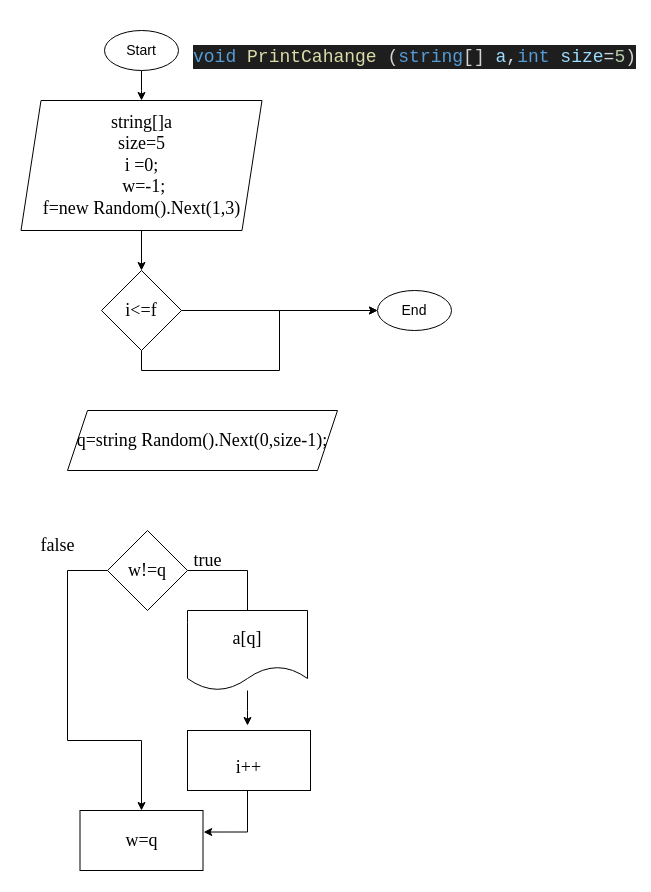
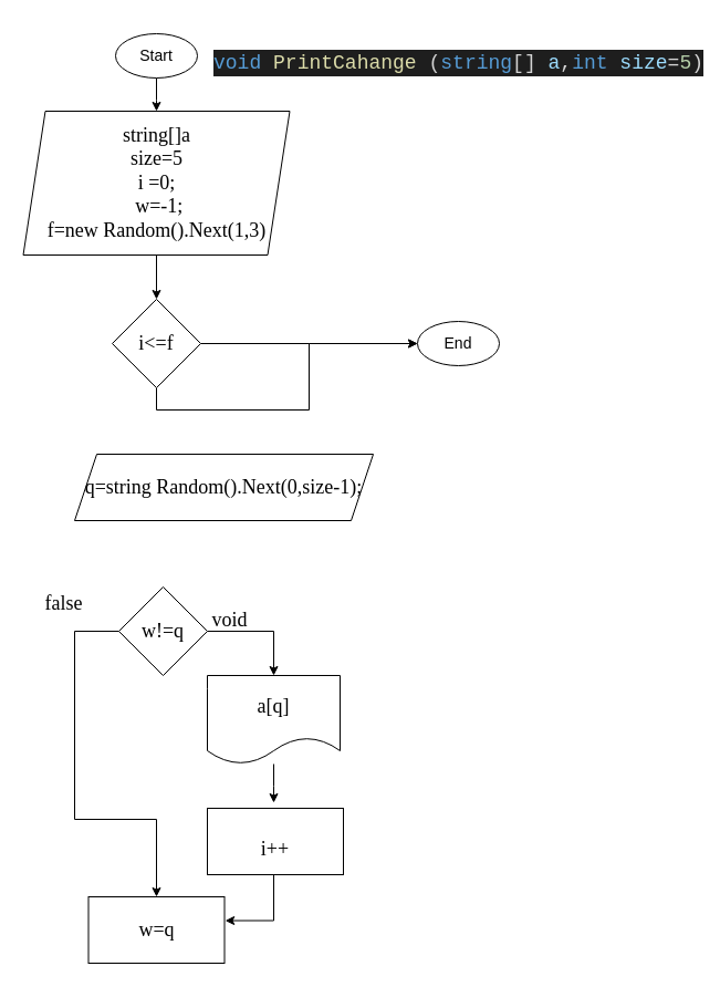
  <mxCell id="0" />
  <mxCell id="1" parent="0" />
  <mxCell id="2" style="edgeStyle=orthogonalEdgeStyle;rounded=0;orthogonalLoop=1;jettySize=auto;html=1;entryX=0.5;entryY=0;entryDx=0;entryDy=0;fontFamily=Times New Roman;fontSize=18;" parent="1" source="3" edge="1"><mxGeometry relative="1" as="geometry"><mxPoint x="141" y="100" as="targetPoint" /></mxGeometry></mxCell>
  <mxCell id="3" value="&lt;font style=&quot;font-size: 14px;&quot;&gt;Start&lt;/font&gt;" style="ellipse;whiteSpace=wrap;html=1;" parent="1" vertex="1"><mxGeometry x="104" y="30" width="74" height="40" as="geometry" /></mxCell>
  <mxCell id="4" style="edgeStyle=orthogonalEdgeStyle;rounded=0;orthogonalLoop=1;jettySize=auto;html=1;entryX=0.5;entryY=0;entryDx=0;entryDy=0;fontFamily=Times New Roman;fontSize=18;" parent="1" source="5" target="8" edge="1"><mxGeometry relative="1" as="geometry" /></mxCell>
  <mxCell id="5" value="string[]a&lt;br&gt;size=5&lt;br&gt;&lt;div&gt;i =0;&lt;/div&gt;&lt;div&gt;&amp;nbsp;w=-1;&lt;/div&gt;&lt;div&gt;f=new Random().Next(1,3)&lt;br&gt;&lt;/div&gt;" style="shape=parallelogram;perimeter=parallelogramPerimeter;whiteSpace=wrap;html=1;fixedSize=1;fontFamily=Times New Roman;fontSize=18;" parent="1" vertex="1"><mxGeometry x="20.5" y="100" width="241" height="130" as="geometry" /></mxCell>
  <mxCell id="6" style="edgeStyle=orthogonalEdgeStyle;rounded=0;orthogonalLoop=1;jettySize=auto;html=1;fontFamily=Times New Roman;fontSize=18;exitX=0.5;exitY=1;exitDx=0;exitDy=0;" parent="1" source="8" target="18" edge="1"><mxGeometry relative="1" as="geometry"><mxPoint x="147" y="370" as="targetPoint" /><mxPoint x="81" y="370" as="sourcePoint" /></mxGeometry></mxCell>
  <mxCell id="7" style="edgeStyle=orthogonalEdgeStyle;rounded=0;orthogonalLoop=1;jettySize=auto;html=1;fontFamily=Times New Roman;fontSize=18;" parent="1" source="8" edge="1"><mxGeometry relative="1" as="geometry"><mxPoint x="377" y="310" as="targetPoint" /></mxGeometry></mxCell>
  <mxCell id="8" value="i&amp;lt;=f" style="rhombus;whiteSpace=wrap;html=1;fontFamily=Times New Roman;fontSize=18;" parent="1" vertex="1"><mxGeometry x="101" y="270" width="80" height="80" as="geometry" /></mxCell>
- <mxCell id="9" style="edgeStyle=orthogonalEdgeStyle;rounded=0;orthogonalLoop=1;jettySize=auto;html=1;fontFamily=Times New Roman;fontSize=18;entryX=0.5;entryY=0;entryDx=0;entryDy=0;exitX=1;exitY=0.5;exitDx=0;exitDy=0;endArrow=none;" parent="1" source="11" target="13" edge="1"><mxGeometry relative="1" as="geometry"><mxPoint x="247" y="570" as="targetPoint" /></mxGeometry></mxCell>
+ <mxCell id="9" style="edgeStyle=orthogonalEdgeStyle;rounded=0;orthogonalLoop=1;jettySize=auto;html=1;fontFamily=Times New Roman;fontSize=18;entryX=0.5;entryY=0;entryDx=0;entryDy=0;exitX=1;exitY=0.5;exitDx=0;exitDy=0;" parent="1" source="11" target="13" edge="1"><mxGeometry relative="1" as="geometry"><mxPoint x="247" y="570" as="targetPoint" /></mxGeometry></mxCell>
  <mxCell id="10" style="edgeStyle=orthogonalEdgeStyle;rounded=0;orthogonalLoop=1;jettySize=auto;html=1;entryX=0.5;entryY=0;entryDx=0;entryDy=0;fontFamily=Times New Roman;fontSize=18;" parent="1" source="11" target="21" edge="1"><mxGeometry relative="1" as="geometry"><Array as="points"><mxPoint x="67" y="570" /><mxPoint x="67" y="740" /><mxPoint x="141" y="740" /></Array><mxPoint x="157" y="790" as="targetPoint" /></mxGeometry></mxCell>
  <mxCell id="11" value="w!=q" style="rhombus;whiteSpace=wrap;html=1;fontFamily=Times New Roman;fontSize=18;" parent="1" vertex="1"><mxGeometry x="107" y="530" width="80" height="80" as="geometry" /></mxCell>
  <mxCell id="12" style="edgeStyle=orthogonalEdgeStyle;rounded=0;orthogonalLoop=1;jettySize=auto;html=1;fontFamily=Times New Roman;fontSize=18;" parent="1" source="13" edge="1"><mxGeometry relative="1" as="geometry"><mxPoint x="247" y="725" as="targetPoint" /></mxGeometry></mxCell>
  <mxCell id="13" value="a[q]" style="shape=document;whiteSpace=wrap;html=1;boundedLbl=1;fontFamily=Times New Roman;fontSize=18;" parent="1" vertex="1"><mxGeometry x="187" y="610" width="120" height="80" as="geometry" /></mxCell>
  <mxCell id="14" style="edgeStyle=orthogonalEdgeStyle;rounded=0;orthogonalLoop=1;jettySize=auto;html=1;entryX=1;entryY=0.75;entryDx=0;entryDy=0;fontFamily=Times New Roman;fontSize=18;" parent="1" edge="1"><mxGeometry relative="1" as="geometry"><Array as="points"><mxPoint x="247" y="832" /></Array><mxPoint x="247" y="785" as="sourcePoint" /><mxPoint x="203.154" y="831.538" as="targetPoint" /></mxGeometry></mxCell>
  <mxCell id="15" value="q=string Random().Next(0,size-1);" style="shape=parallelogram;perimeter=parallelogramPerimeter;whiteSpace=wrap;html=1;fixedSize=1;fontFamily=Times New Roman;fontSize=18;" parent="1" vertex="1"><mxGeometry x="67" y="410" width="270" height="60" as="geometry" /></mxCell>
- <mxCell id="16" value="true" style="text;html=1;align=center;verticalAlign=middle;resizable=0;points=[];autosize=1;strokeColor=none;fillColor=none;fontSize=18;fontFamily=Times New Roman;" parent="1" vertex="1"><mxGeometry x="182" y="540" width="50" height="40" as="geometry" /></mxCell>
+ <mxCell id="16" value="void" style="text;html=1;align=center;verticalAlign=middle;resizable=0;points=[];autosize=1;strokeColor=none;fillColor=none;fontSize=18;fontFamily=Times New Roman;" parent="1" vertex="1"><mxGeometry x="182" y="540" width="50" height="40" as="geometry" /></mxCell>
  <mxCell id="17" value="false" style="text;html=1;align=center;verticalAlign=middle;resizable=0;points=[];autosize=1;strokeColor=none;fillColor=none;fontSize=18;fontFamily=Times New Roman;" parent="1" vertex="1"><mxGeometry x="27" y="525" width="60" height="40" as="geometry" /></mxCell>
  <mxCell id="18" value="&lt;font style=&quot;font-size: 14px;&quot;&gt;End&lt;/font&gt;" style="ellipse;whiteSpace=wrap;html=1;" parent="1" vertex="1"><mxGeometry x="377" y="290" width="74" height="40" as="geometry" /></mxCell>
  <mxCell id="19" value="&#10;&lt;div style=&quot;color: rgb(212, 212, 212); background-color: rgb(30, 30, 30); font-family: Consolas, &amp;quot;Courier New&amp;quot;, monospace; font-weight: normal; font-size: 18px; line-height: 24px;&quot;&gt;&lt;div&gt;&lt;span style=&quot;color: #569cd6;&quot;&gt;void&lt;/span&gt;&lt;span style=&quot;color: #d4d4d4;&quot;&gt; &lt;/span&gt;&lt;span style=&quot;color: #dcdcaa;&quot;&gt;PrintCahange&lt;/span&gt;&lt;span style=&quot;color: #d4d4d4;&quot;&gt; (&lt;/span&gt;&lt;span style=&quot;color: #569cd6;&quot;&gt;string&lt;/span&gt;&lt;span style=&quot;color: #d4d4d4;&quot;&gt;[] &lt;/span&gt;&lt;span style=&quot;color: #9cdcfe;&quot;&gt;a&lt;/span&gt;&lt;span style=&quot;color: #d4d4d4;&quot;&gt;,&lt;/span&gt;&lt;span style=&quot;color: #569cd6;&quot;&gt;int&lt;/span&gt;&lt;span style=&quot;color: #d4d4d4;&quot;&gt; &lt;/span&gt;&lt;span style=&quot;color: #9cdcfe;&quot;&gt;size&lt;/span&gt;&lt;span style=&quot;color: #d4d4d4;&quot;&gt;=&lt;/span&gt;&lt;span style=&quot;color: #b5cea8;&quot;&gt;5&lt;/span&gt;&lt;span style=&quot;color: #d4d4d4;&quot;&gt;)&lt;/span&gt;&lt;/div&gt;&lt;/div&gt;&#10;&#10;" style="text;html=1;align=center;verticalAlign=middle;resizable=0;points=[];autosize=1;strokeColor=none;fillColor=none;fontSize=14;fontFamily=Times New Roman;" parent="1" vertex="1"><mxGeometry x="199" width="430" height="90" as="geometry" y="20" /></mxCell>
  <mxCell id="20" value="&lt;br style=&quot;border-color: var(--border-color);&quot;&gt;&lt;span style=&quot;border-color: var(--border-color); font-family: &amp;quot;Times New Roman&amp;quot;; font-size: 18px;&quot;&gt;i++&lt;/span&gt;" style="rounded=0;whiteSpace=wrap;html=1;" vertex="1" parent="1"><mxGeometry x="187" y="730" width="123" height="60" as="geometry" /></mxCell>
  <mxCell id="21" value="&lt;span style=&quot;font-family: &amp;quot;Times New Roman&amp;quot;; font-size: 18px;&quot;&gt;w=q&lt;/span&gt;" style="rounded=0;whiteSpace=wrap;html=1;" vertex="1" parent="1"><mxGeometry x="79.5" y="810" width="123" height="60" as="geometry" /></mxCell>
